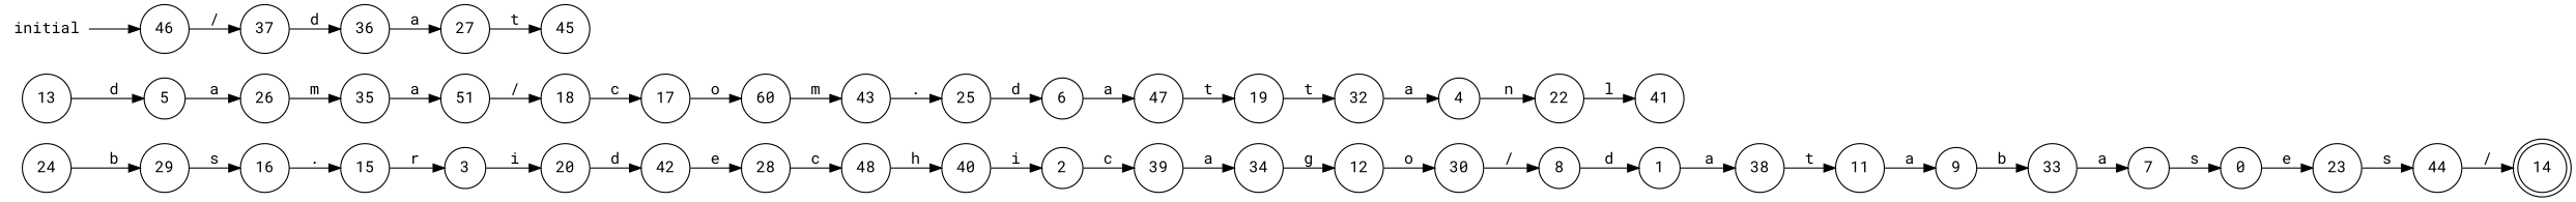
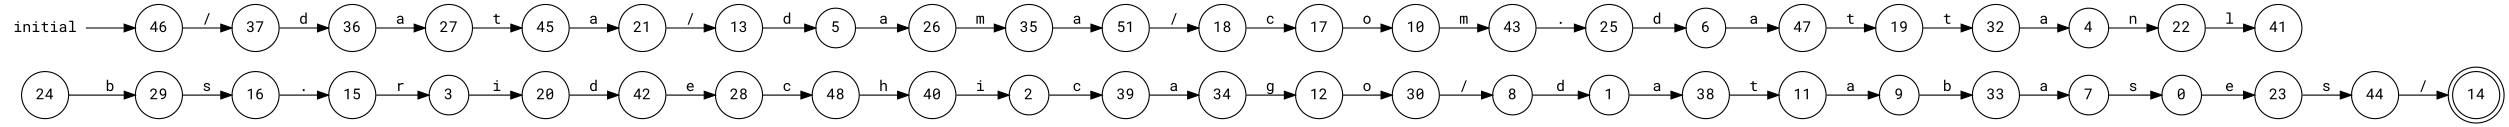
  digraph {
    fontname="Roboto Mono"
    rankdir=LR
    node [fontname="Roboto Mono" shape=circle]
    edge [fontname="Roboto Mono"]
    0
    23
    44
    14 [shape=doublecircle]
    1
    38
    11
    9
    2
    39
    34
    12
    3
    20
    42
    28
    4
    22
    41
    5
    26
    35
    n23 [label=51]
    6
    47
    19
    32
    7
    8
    33
-   10 [label=60]
+   10
    43
    25
    30
    13
    15
    16
    17
    18
    48
+   21
    24
    29
    27
    45
    40
    36
    37
    46
    initial [shape=plaintext]
    0 -> 23 [label=e]
    23 -> 44 [label=s]
    44 -> 14 [label="/"]
    1 -> 38 [label=a]
    38 -> 11 [label=t]
    11 -> 9 [label=a]
    9 -> 33 [label=b]
    2 -> 39 [label=c]
    39 -> 34 [label=a]
    34 -> 12 [label=g]
    12 -> 30 [label=o]
    3 -> 20 [label=i]
    20 -> 42 [label=d]
    42 -> 28 [label=e]
    28 -> 48 [label=c]
    4 -> 22 [label=n]
    22 -> 41 [label=l]
    5 -> 26 [label=a]
    26 -> 35 [label=m]
    35 -> n23 [label=a]
    n23 -> 18 [label="/"]
    6 -> 47 [label=a]
    47 -> 19 [label=t]
    19 -> 32 [label=t]
    32 -> 4 [label=a]
    7 -> 0 [label=s]
    8 -> 1 [label=d]
    33 -> 7 [label=a]
    10 -> 43 [label=m]
    43 -> 25 [label="."]
    25 -> 6 [label=d]
    30 -> 8 [label="/"]
    13 -> 5 [label=d]
    15 -> 3 [label=r]
    16 -> 15 [label="."]
    17 -> 10 [label=o]
    18 -> 17 [label=c]
    48 -> 40 [label=h]
+   21 -> 13 [label="/"]
    24 -> 29 [label=b]
    29 -> 16 [label=s]
    27 -> 45 [label=t]
+   45 -> 21 [label=a]
    40 -> 2 [label=i]
    36 -> 27 [label=a]
    37 -> 36 [label=d]
    46 -> 37 [label="/"]
    initial -> 46
  }
